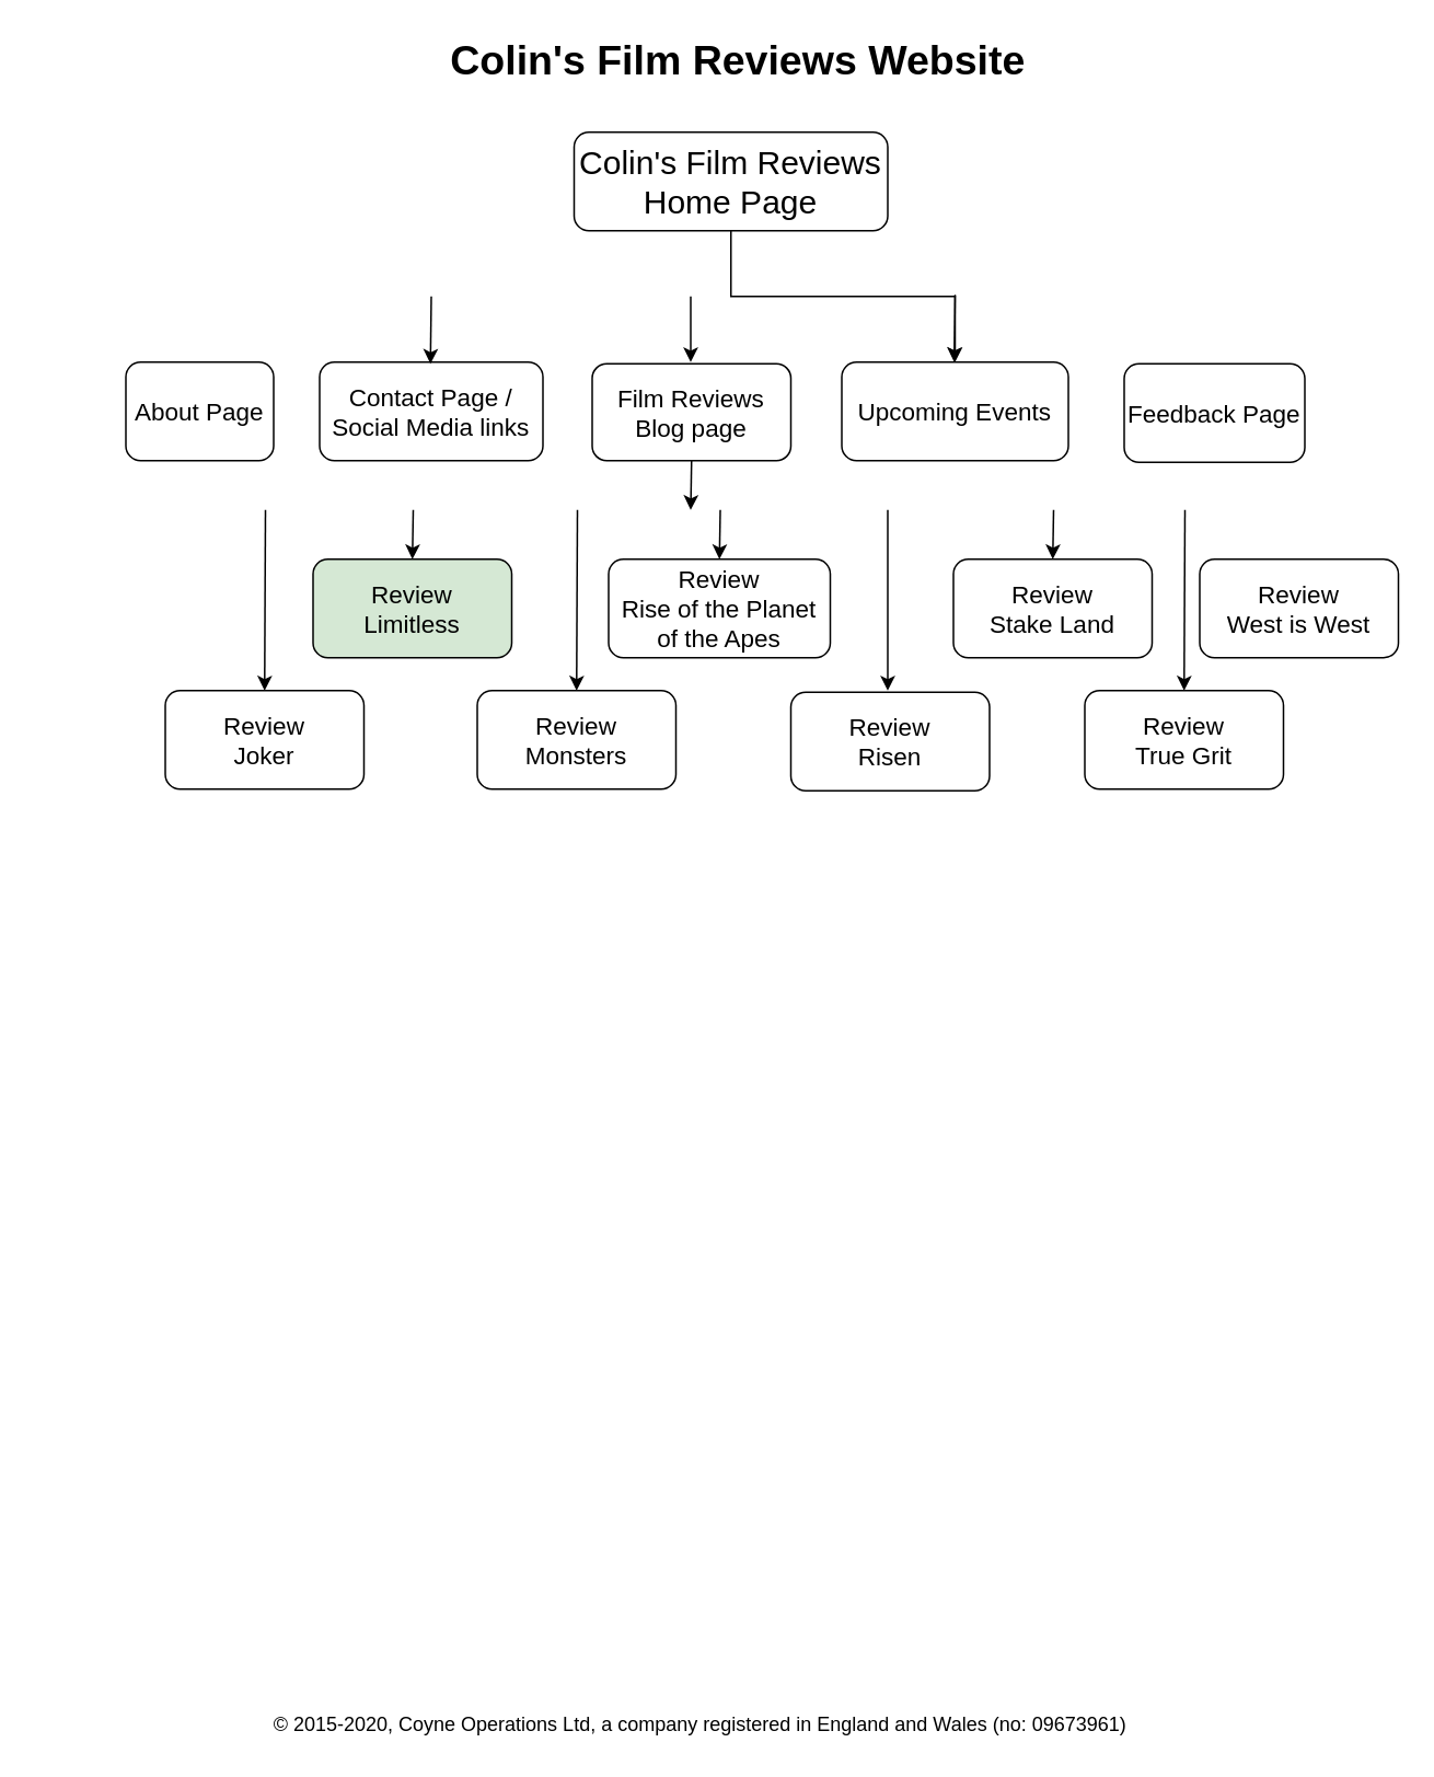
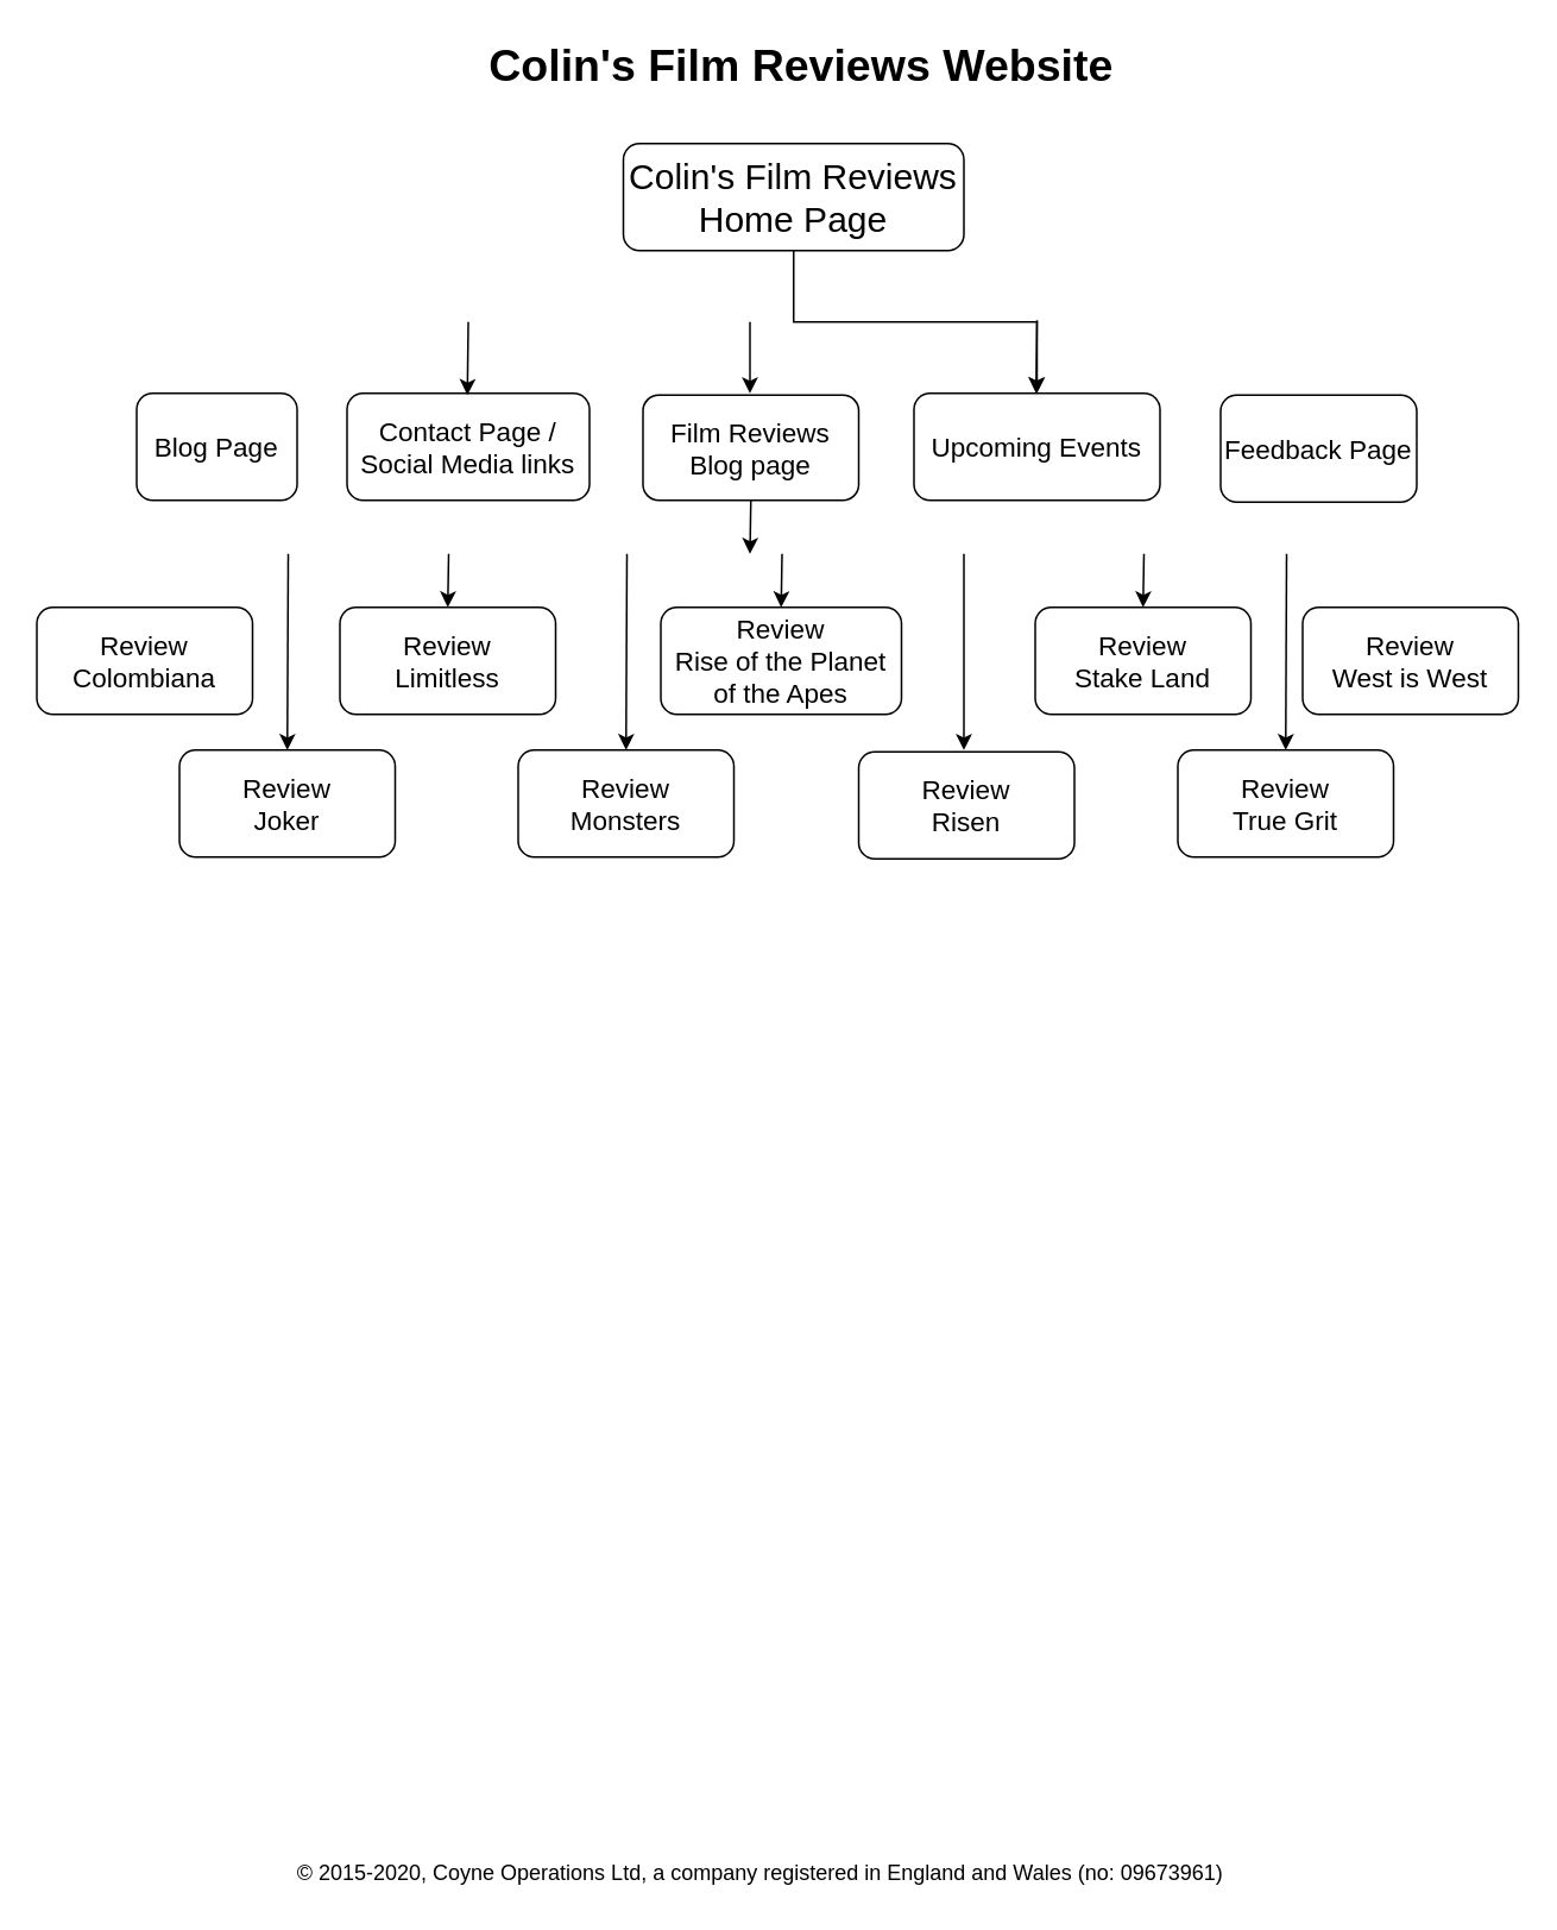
  <mxCell id="0" />
  <mxCell id="1" parent="0" />
  <mxCell id="2" value="&lt;b&gt;Colin's Film Reviews Website&lt;/b&gt;&lt;font style=&quot;font-size: 25px&quot;&gt;&lt;b style=&quot;font-size: 25px&quot;&gt;&lt;br style=&quot;font-size: 25px&quot;&gt;&lt;/b&gt;&lt;/font&gt;" style="text;html=1;strokeColor=none;fillColor=none;align=center;verticalAlign=middle;whiteSpace=wrap;rounded=0;fontSize=25;" parent="1" vertex="1"><mxGeometry x="244" y="20" width="410" height="30" as="geometry" /></mxCell>
  <mxCell id="3" style="edgeStyle=orthogonalEdgeStyle;rounded=0;orthogonalLoop=1;jettySize=auto;html=1;exitX=0.5;exitY=1;exitDx=0;exitDy=0;" parent="1" source="4" target="10" edge="1"><mxGeometry relative="1" as="geometry" /></mxCell>
  <mxCell id="4" value="Colin's Film Reviews&lt;br&gt;Home Page" style="rounded=1;whiteSpace=wrap;html=1;fontSize=20;" parent="1" vertex="1"><mxGeometry x="349" y="80" width="191" height="60" as="geometry" /></mxCell>
- <mxCell id="5" value="About Page" style="rounded=1;whiteSpace=wrap;html=1;fontSize=15;" parent="1" vertex="1"><mxGeometry x="76" y="220" width="90" height="60" as="geometry" /></mxCell>
+ <mxCell id="5" value="Blog Page" style="rounded=1;whiteSpace=wrap;html=1;fontSize=15;" parent="1" vertex="1"><mxGeometry x="76" y="220" width="90" height="60" as="geometry" /></mxCell>
  <mxCell id="6" value="Contact Page / Social Media links" style="rounded=1;whiteSpace=wrap;html=1;fontSize=15;" parent="1" vertex="1"><mxGeometry x="194" y="220" width="136" height="60" as="geometry" /></mxCell>
  <mxCell id="7" value="Film Reviews Blog page" style="rounded=1;whiteSpace=wrap;html=1;fontSize=15;" parent="1" vertex="1"><mxGeometry x="360" y="221" width="121" height="59" as="geometry" /></mxCell>
  <mxCell id="8" value="Feedback Page" style="rounded=1;whiteSpace=wrap;html=1;fontSize=15;" parent="1" vertex="1"><mxGeometry x="684" y="221" width="110" height="60" as="geometry" /></mxCell>
  <mxCell id="9" value="© 2015-2020, Coyne Operations Ltd, a company registered in England and Wales (no: 09673961)" style="text;html=1;strokeColor=none;fillColor=none;align=center;verticalAlign=middle;whiteSpace=wrap;rounded=0;" parent="1" vertex="1"><mxGeometry x="126" y="1040" width="600" height="20" as="geometry" /></mxCell>
  <mxCell id="10" value="Upcoming Events" style="rounded=1;whiteSpace=wrap;html=1;fontSize=15;" parent="1" vertex="1"><mxGeometry x="512" y="220" width="138" height="60" as="geometry" /></mxCell>
  <mxCell id="11" value="" style="endArrow=classic;html=1;" parent="1" edge="1"><mxGeometry width="50" height="50" relative="1" as="geometry"><mxPoint x="262" y="180" as="sourcePoint" /><mxPoint x="261.5" y="221" as="targetPoint" /></mxGeometry></mxCell>
  <mxCell id="12" value="" style="endArrow=classic;html=1;" parent="1" edge="1"><mxGeometry width="50" height="50" relative="1" as="geometry"><mxPoint x="581" y="179" as="sourcePoint" /><mxPoint x="580.5" y="220" as="targetPoint" /></mxGeometry></mxCell>
  <mxCell id="13" value="" style="endArrow=classic;html=1;" parent="1" edge="1"><mxGeometry width="50" height="50" relative="1" as="geometry"><mxPoint x="420" y="180" as="sourcePoint" /><mxPoint x="420" y="220" as="targetPoint" /><Array as="points"><mxPoint x="420" y="220" /></Array></mxGeometry></mxCell>
+ <mxCell id="14" value="Review&lt;br&gt;Colombiana" style="rounded=1;whiteSpace=wrap;html=1;fontSize=15;" parent="1" vertex="1"><mxGeometry x="20" y="340" width="121" height="60" as="geometry" /></mxCell>
  <mxCell id="15" value="Review&lt;br&gt;Joker" style="rounded=1;whiteSpace=wrap;html=1;fontSize=15;" parent="1" vertex="1"><mxGeometry x="100" y="420" width="121" height="60" as="geometry" /></mxCell>
- <mxCell id="16" value="Review&lt;br&gt;Limitless" style="rounded=1;whiteSpace=wrap;html=1;fontSize=15;fillColor=#d5e8d4;" parent="1" vertex="1"><mxGeometry x="190" y="340" width="121" height="60" as="geometry" /></mxCell>
+ <mxCell id="16" value="Review&lt;br&gt;Limitless" style="rounded=1;whiteSpace=wrap;html=1;fontSize=15;" parent="1" vertex="1"><mxGeometry x="190" y="340" width="121" height="60" as="geometry" /></mxCell>
  <mxCell id="17" value="Review&lt;br&gt;Monsters" style="rounded=1;whiteSpace=wrap;html=1;fontSize=15;" parent="1" vertex="1"><mxGeometry x="290" y="420" width="121" height="60" as="geometry" /></mxCell>
  <mxCell id="18" value="Review&lt;br&gt;Rise of the Planet of the Apes" style="rounded=1;whiteSpace=wrap;html=1;fontSize=15;" parent="1" vertex="1"><mxGeometry x="370" y="340" width="135" height="60" as="geometry" /></mxCell>
  <mxCell id="19" value="Review&lt;br&gt;Stake Land" style="rounded=1;whiteSpace=wrap;html=1;fontSize=15;" parent="1" vertex="1"><mxGeometry x="580" y="340" width="121" height="60" as="geometry" /></mxCell>
  <mxCell id="20" value="Review&lt;br&gt;Risen" style="rounded=1;whiteSpace=wrap;html=1;fontSize=15;" parent="1" vertex="1"><mxGeometry x="481" y="421" width="121" height="60" as="geometry" /></mxCell>
  <mxCell id="21" value="Review&lt;br&gt;True Grit" style="rounded=1;whiteSpace=wrap;html=1;fontSize=15;" parent="1" vertex="1"><mxGeometry x="660" y="420" width="121" height="60" as="geometry" /></mxCell>
  <mxCell id="22" value="Review&lt;br&gt;West is West" style="rounded=1;whiteSpace=wrap;html=1;fontSize=15;" parent="1" vertex="1"><mxGeometry x="730" y="340" width="121" height="60" as="geometry" /></mxCell>
  <mxCell id="23" value="" style="endArrow=classic;html=1;entryX=0.5;entryY=0;entryDx=0;entryDy=0;" parent="1" target="16" edge="1"><mxGeometry width="50" height="50" relative="1" as="geometry"><mxPoint x="251" y="310" as="sourcePoint" /><mxPoint x="272" y="190" as="targetPoint" /></mxGeometry></mxCell>
  <mxCell id="24" value="" style="endArrow=classic;html=1;entryX=0.5;entryY=0;entryDx=0;entryDy=0;" parent="1" target="18" edge="1"><mxGeometry width="50" height="50" relative="1" as="geometry"><mxPoint x="438" y="310" as="sourcePoint" /><mxPoint x="260.5" y="350" as="targetPoint" /></mxGeometry></mxCell>
  <mxCell id="25" value="" style="endArrow=classic;html=1;entryX=0.5;entryY=0;entryDx=0;entryDy=0;" parent="1" target="15" edge="1"><mxGeometry width="50" height="50" relative="1" as="geometry"><mxPoint x="161" y="310" as="sourcePoint" /><mxPoint x="270.5" y="360" as="targetPoint" /></mxGeometry></mxCell>
  <mxCell id="26" value="" style="endArrow=classic;html=1;entryX=0.5;entryY=0;entryDx=0;entryDy=0;" parent="1" target="17" edge="1"><mxGeometry width="50" height="50" relative="1" as="geometry"><mxPoint x="351" y="310" as="sourcePoint" /><mxPoint x="280.5" y="370" as="targetPoint" /></mxGeometry></mxCell>
  <mxCell id="27" value="" style="endArrow=classic;html=1;" parent="1" edge="1"><mxGeometry width="50" height="50" relative="1" as="geometry"><mxPoint x="540" y="310" as="sourcePoint" /><mxPoint x="540" y="420" as="targetPoint" /><Array as="points"><mxPoint x="540" y="420" /></Array></mxGeometry></mxCell>
  <mxCell id="28" value="" style="endArrow=classic;html=1;entryX=0.5;entryY=0;entryDx=0;entryDy=0;" parent="1" target="19" edge="1"><mxGeometry width="50" height="50" relative="1" as="geometry"><mxPoint x="641" y="310" as="sourcePoint" /><mxPoint x="300.5" y="390" as="targetPoint" /></mxGeometry></mxCell>
  <mxCell id="29" value="" style="endArrow=classic;html=1;entryX=0.5;entryY=0;entryDx=0;entryDy=0;" parent="1" target="21" edge="1"><mxGeometry width="50" height="50" relative="1" as="geometry"><mxPoint x="721" y="310" as="sourcePoint" /><mxPoint x="310.5" y="400" as="targetPoint" /></mxGeometry></mxCell>
  <mxCell id="30" value="" style="endArrow=classic;html=1;exitX=0.5;exitY=1;exitDx=0;exitDy=0;" parent="1" source="7" edge="1"><mxGeometry width="50" height="50" relative="1" as="geometry"><mxPoint x="321" y="380" as="sourcePoint" /><mxPoint x="420" y="310" as="targetPoint" /></mxGeometry></mxCell>
